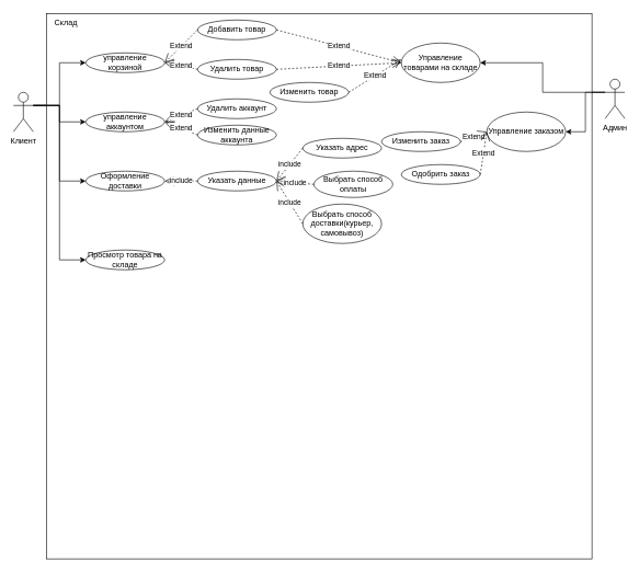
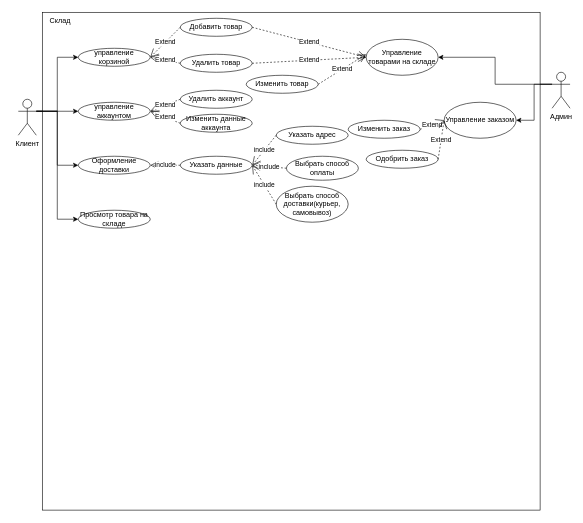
  <mxCell id="0" />
  <mxCell id="1" parent="0" />
  <mxCell id="2" style="edgeStyle=orthogonalEdgeStyle;rounded=0;orthogonalLoop=1;jettySize=auto;html=1;exitX=1;exitY=0.333;exitDx=0;exitDy=0;exitPerimeter=0;entryX=0;entryY=0.5;entryDx=0;entryDy=0;" edge="1" parent="1" source="3" target="9"><mxGeometry relative="1" as="geometry" /></mxCell>
- <mxCell id="3" value="Клиент" style="shape=umlActor;verticalLabelPosition=bottom;verticalAlign=top;html=1;outlineConnect=0;" vertex="1" parent="1"><mxGeometry x="20" y="140" width="30" height="60" as="geometry" /></mxCell>
+ <mxCell id="3" value="Клиент" style="shape=umlActor;verticalLabelPosition=bottom;verticalAlign=top;html=1;outlineConnect=0;" vertex="1" parent="1"><mxGeometry x="30" y="165" width="30" height="60" as="geometry" /></mxCell>
  <mxCell id="4" style="edgeStyle=orthogonalEdgeStyle;rounded=0;orthogonalLoop=1;jettySize=auto;html=1;exitX=0;exitY=0.333;exitDx=0;exitDy=0;exitPerimeter=0;entryX=1;entryY=0.5;entryDx=0;entryDy=0;" edge="1" parent="1" source="5" target="39"><mxGeometry relative="1" as="geometry" /></mxCell>
  <mxCell id="5" value="Админ" style="shape=umlActor;verticalLabelPosition=bottom;verticalAlign=top;html=1;outlineConnect=0;" vertex="1" parent="1"><mxGeometry x="920" y="120" width="30" height="60" as="geometry" /></mxCell>
  <mxCell id="6" value="" style="whiteSpace=wrap;html=1;aspect=fixed;" vertex="1" parent="1"><mxGeometry x="70" y="20" width="830" height="830" as="geometry" /></mxCell>
  <mxCell id="7" value="управление корзиной" style="ellipse;whiteSpace=wrap;html=1;" vertex="1" parent="1"><mxGeometry x="130" y="80" width="120" height="30" as="geometry" /></mxCell>
  <mxCell id="8" value="Оформление доставки" style="ellipse;whiteSpace=wrap;html=1;" vertex="1" parent="1"><mxGeometry x="130" y="260" width="120" height="30" as="geometry" /></mxCell>
  <mxCell id="9" value="управление аккаунтом" style="ellipse;whiteSpace=wrap;html=1;" vertex="1" parent="1"><mxGeometry x="130" y="170" width="120" height="30" as="geometry" /></mxCell>
- <mxCell id="10" value="Просмотр товара на складе" style="ellipse;whiteSpace=wrap;html=1;" vertex="1" parent="1"><mxGeometry x="130" y="380" width="120" height="30" as="geometry" /></mxCell>
+ <mxCell id="10" value="Просмотр товара на складе" style="ellipse;whiteSpace=wrap;html=1;" vertex="1" parent="1"><mxGeometry x="130" y="350" width="120" height="30" as="geometry" /></mxCell>
  <mxCell id="11" value="Добавить товар" style="ellipse;whiteSpace=wrap;html=1;" vertex="1" parent="1"><mxGeometry x="300" y="30" width="120" height="30" as="geometry" /></mxCell>
  <mxCell id="12" value="Удалить товар" style="ellipse;whiteSpace=wrap;html=1;" vertex="1" parent="1"><mxGeometry x="300" y="90" width="120" height="30" as="geometry" /></mxCell>
  <mxCell id="13" value="Extend" style="endArrow=open;endSize=12;dashed=1;html=1;rounded=0;exitX=0;exitY=0.5;exitDx=0;exitDy=0;entryX=1;entryY=0.5;entryDx=0;entryDy=0;" edge="1" parent="1" source="11" target="7"><mxGeometry width="160" relative="1" as="geometry"><mxPoint x="250" y="240" as="sourcePoint" /><mxPoint x="410" y="240" as="targetPoint" /></mxGeometry></mxCell>
  <mxCell id="14" style="edgeStyle=orthogonalEdgeStyle;rounded=0;orthogonalLoop=1;jettySize=auto;html=1;exitX=1;exitY=0.333;exitDx=0;exitDy=0;exitPerimeter=0;entryX=0;entryY=0.5;entryDx=0;entryDy=0;" edge="1" parent="1" source="3" target="9"><mxGeometry relative="1" as="geometry" /></mxCell>
  <mxCell id="15" style="edgeStyle=orthogonalEdgeStyle;rounded=0;orthogonalLoop=1;jettySize=auto;html=1;exitX=1;exitY=0.333;exitDx=0;exitDy=0;exitPerimeter=0;entryX=0;entryY=0.5;entryDx=0;entryDy=0;" edge="1" parent="1" source="3" target="7"><mxGeometry relative="1" as="geometry" /></mxCell>
  <mxCell id="16" style="edgeStyle=orthogonalEdgeStyle;rounded=0;orthogonalLoop=1;jettySize=auto;html=1;exitX=1;exitY=0.333;exitDx=0;exitDy=0;exitPerimeter=0;entryX=0;entryY=0.5;entryDx=0;entryDy=0;" edge="1" parent="1" source="3" target="8"><mxGeometry relative="1" as="geometry" /></mxCell>
  <mxCell id="17" style="edgeStyle=orthogonalEdgeStyle;rounded=0;orthogonalLoop=1;jettySize=auto;html=1;exitX=1;exitY=0.333;exitDx=0;exitDy=0;exitPerimeter=0;entryX=0;entryY=0.5;entryDx=0;entryDy=0;" edge="1" parent="1" source="3" target="10"><mxGeometry relative="1" as="geometry" /></mxCell>
  <mxCell id="18" value="Extend" style="endArrow=open;endSize=12;dashed=1;html=1;rounded=0;exitX=0;exitY=0.5;exitDx=0;exitDy=0;entryX=1;entryY=0.5;entryDx=0;entryDy=0;" edge="1" parent="1" source="12" target="7"><mxGeometry width="160" relative="1" as="geometry"><mxPoint x="310" y="65" as="sourcePoint" /><mxPoint x="260" y="105" as="targetPoint" /></mxGeometry></mxCell>
  <mxCell id="19" value="Склад" style="text;html=1;align=center;verticalAlign=middle;whiteSpace=wrap;rounded=0;" vertex="1" parent="1"><mxGeometry x="70" y="20" width="60" height="30" as="geometry" /></mxCell>
  <mxCell id="20" value="Удалить аккаунт" style="ellipse;whiteSpace=wrap;html=1;" vertex="1" parent="1"><mxGeometry x="300" y="150" width="120" height="30" as="geometry" /></mxCell>
  <mxCell id="21" value="Изменить данные аккаунта" style="ellipse;whiteSpace=wrap;html=1;" vertex="1" parent="1"><mxGeometry x="300" y="190" width="120" height="30" as="geometry" /></mxCell>
  <mxCell id="22" value="Extend" style="endArrow=open;endSize=12;dashed=1;html=1;rounded=0;exitX=0;exitY=0.5;exitDx=0;exitDy=0;entryX=1;entryY=0.5;entryDx=0;entryDy=0;" edge="1" parent="1" source="21" target="9"><mxGeometry width="160" relative="1" as="geometry"><mxPoint x="310" y="135" as="sourcePoint" /><mxPoint x="260" y="105" as="targetPoint" /></mxGeometry></mxCell>
  <mxCell id="23" value="Extend" style="endArrow=open;endSize=12;dashed=1;html=1;rounded=0;exitX=0;exitY=0.5;exitDx=0;exitDy=0;entryX=1;entryY=0.5;entryDx=0;entryDy=0;" edge="1" parent="1" source="20" target="9"><mxGeometry width="160" relative="1" as="geometry"><mxPoint x="320" y="145" as="sourcePoint" /><mxPoint x="270" y="115" as="targetPoint" /></mxGeometry></mxCell>
  <mxCell id="24" value="Выбрать способ оплаты" style="ellipse;whiteSpace=wrap;html=1;" vertex="1" parent="1"><mxGeometry x="477" y="260" width="120" height="40" as="geometry" /></mxCell>
  <mxCell id="25" value="Выбрать способ доставки(курьер, самовывоз)" style="ellipse;whiteSpace=wrap;html=1;" vertex="1" parent="1"><mxGeometry x="460" y="310" width="120" height="60" as="geometry" /></mxCell>
  <mxCell id="26" value="Указать адрес" style="ellipse;whiteSpace=wrap;html=1;" vertex="1" parent="1"><mxGeometry x="460" y="210" width="120" height="30" as="geometry" /></mxCell>
  <mxCell id="27" style="edgeStyle=orthogonalEdgeStyle;rounded=0;orthogonalLoop=1;jettySize=auto;html=1;exitX=0.5;exitY=1;exitDx=0;exitDy=0;" edge="1" parent="1" source="10" target="10"><mxGeometry relative="1" as="geometry" /></mxCell>
  <mxCell id="28" value="Указать данные" style="ellipse;whiteSpace=wrap;html=1;" vertex="1" parent="1"><mxGeometry x="300" y="260" width="120" height="30" as="geometry" /></mxCell>
  <mxCell id="29" value="include" style="endArrow=open;endSize=12;dashed=1;html=1;rounded=0;exitX=0;exitY=0.5;exitDx=0;exitDy=0;entryX=1;entryY=0.5;entryDx=0;entryDy=0;" edge="1" parent="1" source="28" target="8"><mxGeometry width="160" relative="1" as="geometry"><mxPoint x="310" y="105" as="sourcePoint" /><mxPoint x="260" y="105" as="targetPoint" /></mxGeometry></mxCell>
  <mxCell id="30" value="include" style="endArrow=open;endSize=12;dashed=1;html=1;rounded=0;exitX=0;exitY=0.5;exitDx=0;exitDy=0;entryX=1;entryY=0.5;entryDx=0;entryDy=0;" edge="1" parent="1" source="25" target="28"><mxGeometry width="160" relative="1" as="geometry"><mxPoint x="320" y="285" as="sourcePoint" /><mxPoint x="420" y="270" as="targetPoint" /></mxGeometry></mxCell>
  <mxCell id="31" value="include" style="endArrow=open;endSize=12;dashed=1;html=1;rounded=0;exitX=0;exitY=0.5;exitDx=0;exitDy=0;entryX=1;entryY=0.5;entryDx=0;entryDy=0;" edge="1" parent="1" source="24" target="28"><mxGeometry width="160" relative="1" as="geometry"><mxPoint x="330" y="295" as="sourcePoint" /><mxPoint x="430" y="275" as="targetPoint" /></mxGeometry></mxCell>
  <mxCell id="32" value="include" style="endArrow=open;endSize=12;dashed=1;html=1;rounded=0;exitX=0;exitY=0.5;exitDx=0;exitDy=0;entryX=1;entryY=0.5;entryDx=0;entryDy=0;" edge="1" parent="1" source="26" target="28"><mxGeometry width="160" relative="1" as="geometry"><mxPoint x="340" y="305" as="sourcePoint" /><mxPoint x="280" y="305" as="targetPoint" /></mxGeometry></mxCell>
  <mxCell id="33" value="Управление товарами на складе" style="ellipse;whiteSpace=wrap;html=1;" vertex="1" parent="1"><mxGeometry x="610" y="65" width="120" height="60" as="geometry" /></mxCell>
  <mxCell id="34" value="Extend" style="endArrow=open;endSize=12;dashed=1;html=1;rounded=0;exitX=1;exitY=0.5;exitDx=0;exitDy=0;entryX=0;entryY=0.5;entryDx=0;entryDy=0;" edge="1" parent="1" source="11" target="33"><mxGeometry width="160" relative="1" as="geometry"><mxPoint x="300" y="55" as="sourcePoint" /><mxPoint x="260" y="105" as="targetPoint" /></mxGeometry></mxCell>
  <mxCell id="35" value="Extend" style="endArrow=open;endSize=12;dashed=1;html=1;rounded=0;exitX=1;exitY=0.5;exitDx=0;exitDy=0;" edge="1" parent="1" source="12"><mxGeometry width="160" relative="1" as="geometry"><mxPoint x="420" y="55" as="sourcePoint" /><mxPoint x="610" y="95" as="targetPoint" /></mxGeometry></mxCell>
  <mxCell id="36" value="Изменить товар" style="ellipse;whiteSpace=wrap;html=1;" vertex="1" parent="1"><mxGeometry x="410" y="125" width="120" height="30" as="geometry" /></mxCell>
  <mxCell id="37" value="Extend" style="endArrow=open;endSize=12;dashed=1;html=1;rounded=0;exitX=1;exitY=0.5;exitDx=0;exitDy=0;" edge="1" parent="1" source="36"><mxGeometry width="160" relative="1" as="geometry"><mxPoint x="430" y="115" as="sourcePoint" /><mxPoint x="610" y="90" as="targetPoint" /></mxGeometry></mxCell>
  <mxCell id="38" style="edgeStyle=orthogonalEdgeStyle;rounded=0;orthogonalLoop=1;jettySize=auto;html=1;exitX=0;exitY=0.333;exitDx=0;exitDy=0;exitPerimeter=0;entryX=1;entryY=0.5;entryDx=0;entryDy=0;" edge="1" parent="1" source="5" target="33"><mxGeometry relative="1" as="geometry" /></mxCell>
  <mxCell id="39" value="Управление заказом" style="ellipse;whiteSpace=wrap;html=1;" vertex="1" parent="1"><mxGeometry x="740" y="170" width="120" height="60" as="geometry" /></mxCell>
  <mxCell id="40" value="Изменить заказ" style="ellipse;whiteSpace=wrap;html=1;" vertex="1" parent="1"><mxGeometry x="580" y="200" width="120" height="30" as="geometry" /></mxCell>
  <mxCell id="41" value="Одобрить заказ" style="ellipse;whiteSpace=wrap;html=1;" vertex="1" parent="1"><mxGeometry x="610" y="250" width="120" height="30" as="geometry" /></mxCell>
  <mxCell id="42" value="Extend" style="endArrow=open;endSize=12;dashed=1;html=1;rounded=0;exitX=1;exitY=0.5;exitDx=0;exitDy=0;" edge="1" parent="1" source="40"><mxGeometry width="160" relative="1" as="geometry"><mxPoint x="710" y="180" as="sourcePoint" /><mxPoint x="740" y="200" as="targetPoint" /></mxGeometry></mxCell>
  <mxCell id="43" value="Extend" style="endArrow=open;endSize=12;dashed=1;html=1;rounded=0;exitX=1;exitY=0.5;exitDx=0;exitDy=0;entryX=0;entryY=0.5;entryDx=0;entryDy=0;" edge="1" parent="1" source="41" target="39"><mxGeometry width="160" relative="1" as="geometry"><mxPoint x="710" y="225" as="sourcePoint" /><mxPoint x="750" y="210" as="targetPoint" /></mxGeometry></mxCell>
  <mxCell id="44" style="edgeStyle=orthogonalEdgeStyle;rounded=0;orthogonalLoop=1;jettySize=auto;html=1;exitX=0;exitY=0.333;exitDx=0;exitDy=0;exitPerimeter=0;entryX=1;entryY=0.5;entryDx=0;entryDy=0;" edge="1" parent="1" source="5" target="39"><mxGeometry relative="1" as="geometry" /></mxCell>
